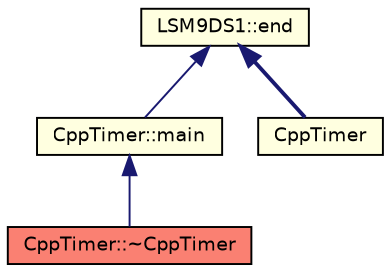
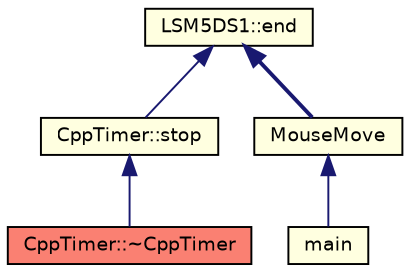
  digraph {
    rankdir=TB
    node [color=black fillcolor=lightyellow fontname=Helvetica fontsize=10 shape=record style=filled]
    edge [color=midnightblue dir=back fontname=Helvetica fontsize=10 labelfontname=Helvetica labelfontsize=10 style=solid]
-   n1 [fontcolor=black height=0.2 label="CppTimer::main" width=0.4]
+   n1 [fontcolor=black height=0.2 label="CppTimer::stop" width=0.4]
    n2 [fillcolor=salmon height=0.2 label="CppTimer::~CppTimer" width=0.4]
-   n3 [height=0.2 label="LSM9DS1::end" width=0.4]
-   n4 [height=0.2 label=CppTimer width=0.4]
+   n3 [height=0.2 label="LSM5DS1::end" width=0.4]
+   n4 [height=0.2 label=MouseMove width=0.4]
+   n5 [height=0.2 label=main width=0.4]
    n1 -> n2
    n3 -> n1
    n3 -> n4 [style=bold]
+   n4 -> n5
  }
